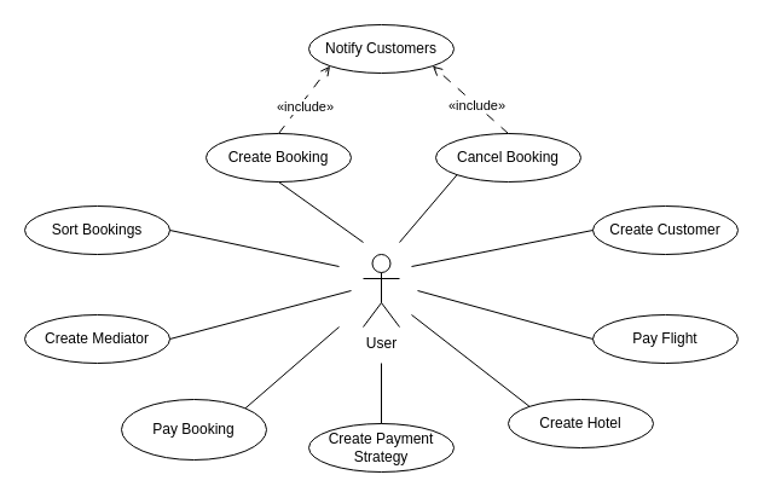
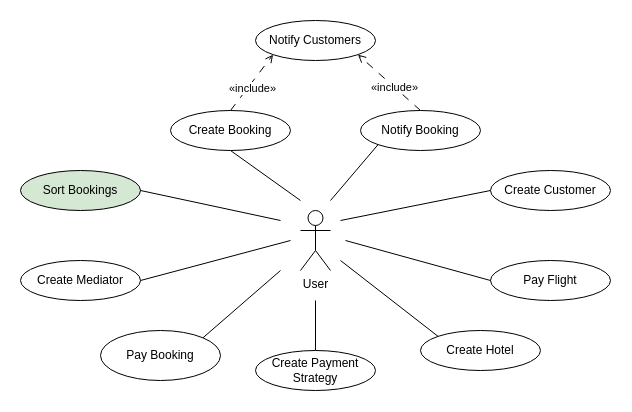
  <mxCell id="0" />
  <mxCell id="1" parent="0" />
  <mxCell id="2" value="User" style="shape=umlActor;verticalLabelPosition=bottom;verticalAlign=top;html=1;outlineConnect=0;" vertex="1" parent="1"><mxGeometry x="300" y="210" width="30" height="60" as="geometry" /></mxCell>
  <mxCell id="3" style="rounded=0;orthogonalLoop=1;jettySize=auto;html=1;exitX=0.5;exitY=0;exitDx=0;exitDy=0;entryX=0;entryY=1;entryDx=0;entryDy=0;dashed=1;dashPattern=8 8;endArrow=open;endFill=0;" edge="1" parent="1" source="5" target="14"><mxGeometry relative="1" as="geometry" /></mxCell>
  <mxCell id="4" value="«include»" style="edgeLabel;html=1;align=center;verticalAlign=middle;resizable=0;points=[];" vertex="1" connectable="0" parent="3"><mxGeometry x="-0.11" y="-3" relative="1" as="geometry"><mxPoint as="offset" /></mxGeometry></mxCell>
  <mxCell id="5" value="Create Booking" style="ellipse;whiteSpace=wrap;html=1;" vertex="1" parent="1"><mxGeometry x="170" y="110" width="120" height="40" as="geometry" /></mxCell>
- <mxCell id="6" value="Cancel Booking" style="ellipse;whiteSpace=wrap;html=1;" vertex="1" parent="1"><mxGeometry x="360" y="110" width="120" height="40" as="geometry" /></mxCell>
+ <mxCell id="6" value="Notify Booking" style="ellipse;whiteSpace=wrap;html=1;" vertex="1" parent="1"><mxGeometry x="360" y="110" width="120" height="40" as="geometry" /></mxCell>
  <mxCell id="7" value="Create Customer" style="ellipse;whiteSpace=wrap;html=1;" vertex="1" parent="1"><mxGeometry x="490" y="170" width="120" height="40" as="geometry" /></mxCell>
  <mxCell id="8" value="Pay Flight" style="ellipse;whiteSpace=wrap;html=1;" vertex="1" parent="1"><mxGeometry x="490" y="260" width="120" height="40" as="geometry" /></mxCell>
  <mxCell id="9" value="Create Hotel" style="ellipse;whiteSpace=wrap;html=1;" vertex="1" parent="1"><mxGeometry x="420" y="330" width="120" height="40" as="geometry" /></mxCell>
  <mxCell id="10" value="Create Payment Strategy" style="ellipse;whiteSpace=wrap;html=1;" vertex="1" parent="1"><mxGeometry x="255" y="350" width="120" height="40" as="geometry" /></mxCell>
  <mxCell id="11" value="Pay Booking" style="ellipse;whiteSpace=wrap;html=1;" vertex="1" parent="1"><mxGeometry x="100" y="330" width="120" height="50" as="geometry" /></mxCell>
  <mxCell id="12" value="Create Mediator" style="ellipse;whiteSpace=wrap;html=1;" vertex="1" parent="1"><mxGeometry x="20" y="260" width="120" height="40" as="geometry" /></mxCell>
- <mxCell id="13" value="Sort Bookings" style="ellipse;whiteSpace=wrap;html=1;" vertex="1" parent="1"><mxGeometry x="20" y="170" width="120" height="40" as="geometry" /></mxCell>
+ <mxCell id="13" value="Sort Bookings" style="ellipse;whiteSpace=wrap;html=1;fillColor=#d5e8d4;" vertex="1" parent="1"><mxGeometry x="20" y="170" width="120" height="40" as="geometry" /></mxCell>
  <mxCell id="14" value="Notify Customers" style="ellipse;whiteSpace=wrap;html=1;" vertex="1" parent="1"><mxGeometry x="255" y="20" width="120" height="40" as="geometry" /></mxCell>
  <mxCell id="15" value="" style="endArrow=none;html=1;rounded=0;entryX=0.5;entryY=1;entryDx=0;entryDy=0;" edge="1" parent="1" target="5"><mxGeometry width="50" height="50" relative="1" as="geometry"><mxPoint x="300" y="200" as="sourcePoint" /><mxPoint x="370" y="120" as="targetPoint" /></mxGeometry></mxCell>
  <mxCell id="16" value="" style="endArrow=none;html=1;rounded=0;entryX=0;entryY=1;entryDx=0;entryDy=0;" edge="1" parent="1" target="6"><mxGeometry width="50" height="50" relative="1" as="geometry"><mxPoint x="330" y="200" as="sourcePoint" /><mxPoint x="325" y="140" as="targetPoint" /></mxGeometry></mxCell>
  <mxCell id="17" value="" style="endArrow=none;html=1;rounded=0;entryX=0;entryY=0.5;entryDx=0;entryDy=0;" edge="1" parent="1" target="7"><mxGeometry width="50" height="50" relative="1" as="geometry"><mxPoint x="340" y="220" as="sourcePoint" /><mxPoint x="335" y="150" as="targetPoint" /></mxGeometry></mxCell>
  <mxCell id="18" value="" style="endArrow=none;html=1;rounded=0;entryX=0;entryY=0.5;entryDx=0;entryDy=0;" edge="1" parent="1" target="8"><mxGeometry width="50" height="50" relative="1" as="geometry"><mxPoint x="345" y="240" as="sourcePoint" /><mxPoint x="345" y="160" as="targetPoint" /></mxGeometry></mxCell>
  <mxCell id="19" value="" style="endArrow=none;html=1;rounded=0;entryX=0;entryY=0;entryDx=0;entryDy=0;" edge="1" parent="1" target="9"><mxGeometry width="50" height="50" relative="1" as="geometry"><mxPoint x="340" y="260" as="sourcePoint" /><mxPoint x="355" y="170" as="targetPoint" /></mxGeometry></mxCell>
  <mxCell id="20" value="" style="endArrow=none;html=1;rounded=0;exitX=0.5;exitY=0;exitDx=0;exitDy=0;" edge="1" parent="1" source="10"><mxGeometry width="50" height="50" relative="1" as="geometry"><mxPoint x="365" y="250" as="sourcePoint" /><mxPoint x="315" y="300" as="targetPoint" /></mxGeometry></mxCell>
  <mxCell id="21" value="" style="endArrow=none;html=1;rounded=0;exitX=1;exitY=0;exitDx=0;exitDy=0;" edge="1" parent="1" source="11"><mxGeometry width="50" height="50" relative="1" as="geometry"><mxPoint x="375" y="260" as="sourcePoint" /><mxPoint x="280" y="270" as="targetPoint" /></mxGeometry></mxCell>
  <mxCell id="22" value="" style="endArrow=none;html=1;rounded=0;entryX=1;entryY=0.5;entryDx=0;entryDy=0;" edge="1" parent="1" target="12"><mxGeometry width="50" height="50" relative="1" as="geometry"><mxPoint x="290" y="240" as="sourcePoint" /><mxPoint x="270" y="170" as="targetPoint" /></mxGeometry></mxCell>
  <mxCell id="23" value="" style="endArrow=none;html=1;rounded=0;entryX=1;entryY=0.5;entryDx=0;entryDy=0;" edge="1" parent="1" target="13"><mxGeometry width="50" height="50" relative="1" as="geometry"><mxPoint x="280" y="220" as="sourcePoint" /><mxPoint x="280" y="180" as="targetPoint" /></mxGeometry></mxCell>
  <mxCell id="24" style="rounded=0;orthogonalLoop=1;jettySize=auto;html=1;exitX=0.5;exitY=0;exitDx=0;exitDy=0;entryX=1;entryY=1;entryDx=0;entryDy=0;dashed=1;dashPattern=8 8;endArrow=open;endFill=0;" edge="1" parent="1" source="6" target="14"><mxGeometry relative="1" as="geometry"><mxPoint x="240" y="120" as="sourcePoint" /><mxPoint x="325" y="70" as="targetPoint" /></mxGeometry></mxCell>
  <mxCell id="25" value="«include»" style="edgeLabel;html=1;align=center;verticalAlign=middle;resizable=0;points=[];" vertex="1" connectable="0" parent="24"><mxGeometry x="-0.144" relative="1" as="geometry"><mxPoint as="offset" /></mxGeometry></mxCell>
